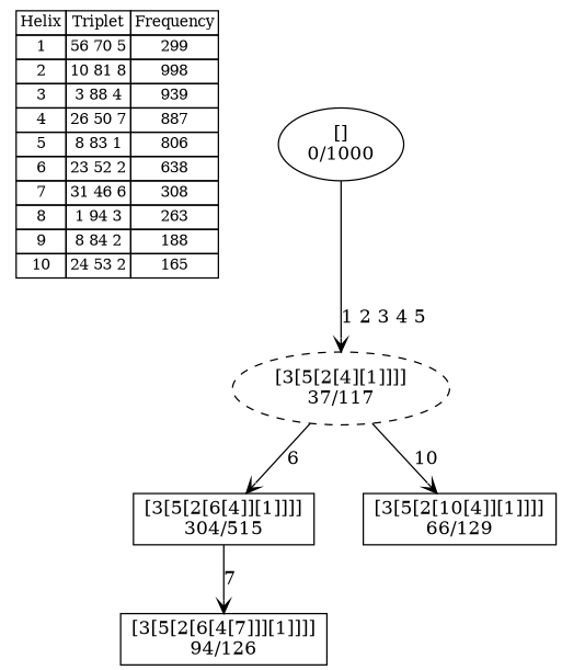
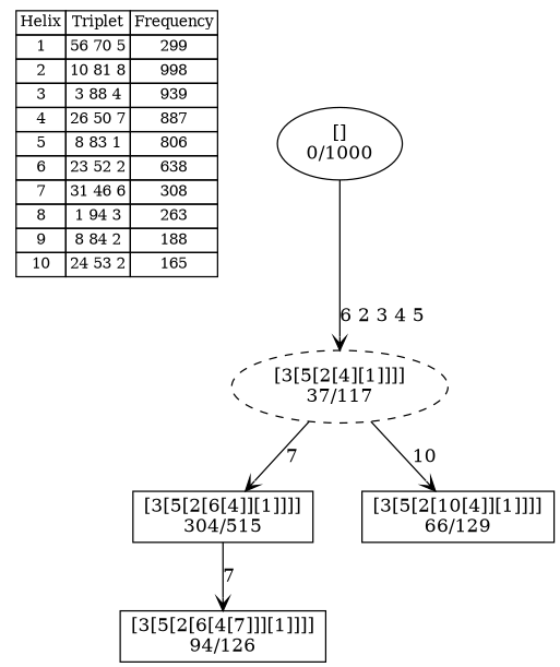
  digraph {
    nodesep=0.5
    node [shape=box]
    edge [arrowhead=vee]
    n1 [fontsize=11 label=< <table border="0" cellborder="1" cellspacing="0"><tr><td>Helix</td><td>Triplet</td><td>Frequency</td></tr> <tr><td>1</td><td>56 70 5</td><td>299</td></tr> <tr><td>2</td><td>10 81 8</td><td>998</td></tr> <tr><td>3</td><td>3 88 4</td><td>939</td></tr> <tr><td>4</td><td>26 50 7</td><td>887</td></tr> <tr><td>5</td><td>8 83 1</td><td>806</td></tr> <tr><td>6</td><td>23 52 2</td><td>638</td></tr> <tr><td>7</td><td>31 46 6</td><td>308</td></tr> <tr><td>8</td><td>1 94 3</td><td>263</td></tr> <tr><td>9</td><td>8 84 2</td><td>188</td></tr> <tr><td>10</td><td>24 53 2</td><td>165</td></tr> </table>> shape=plaintext]
    n2 [label="[3[5[2[6[4]][1]]]]\n304/515"]
    n3 [label="[3[5[2[6[4[7]]][1]]]]\n94/126"]
    n4 [label="[3[5[2[10[4]][1]]]]\n66/129"]
    n5 [label="[3[5[2[4][1]]]]\n37/117" style=dashed shape=""]
    n6 [label="[]\n0/1000" shape=""]
    n2 -> n3 [label="7 "]
-   n5 -> n2 [label="6 "]
+   n5 -> n2 [label="7 "]
    n5 -> n4 [label="10 "]
-   n6 -> n5 [label="1 2 3 4 5 "]
+   n6 -> n5 [label="6 2 3 4 5 "]
  }
